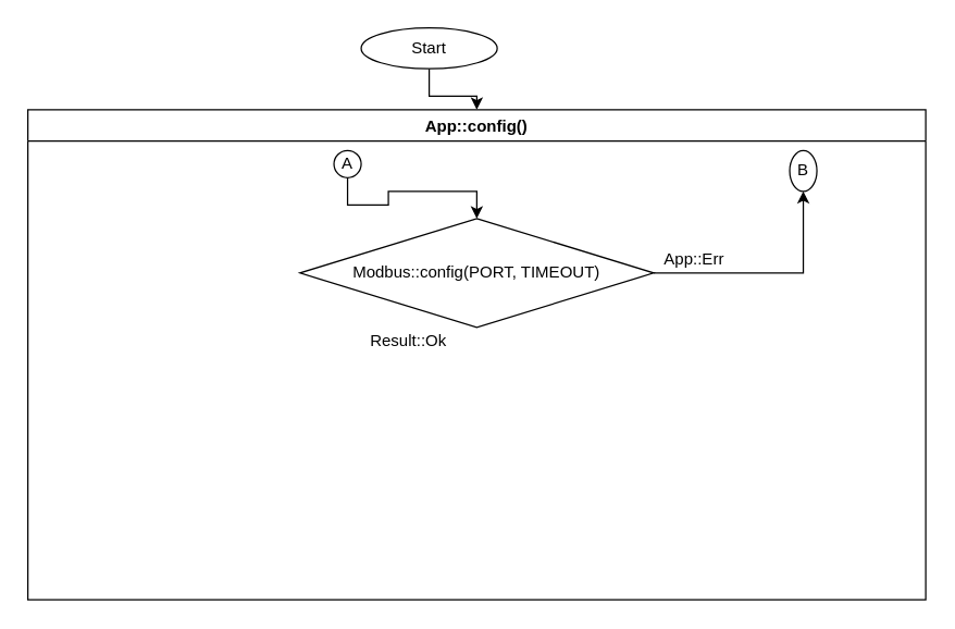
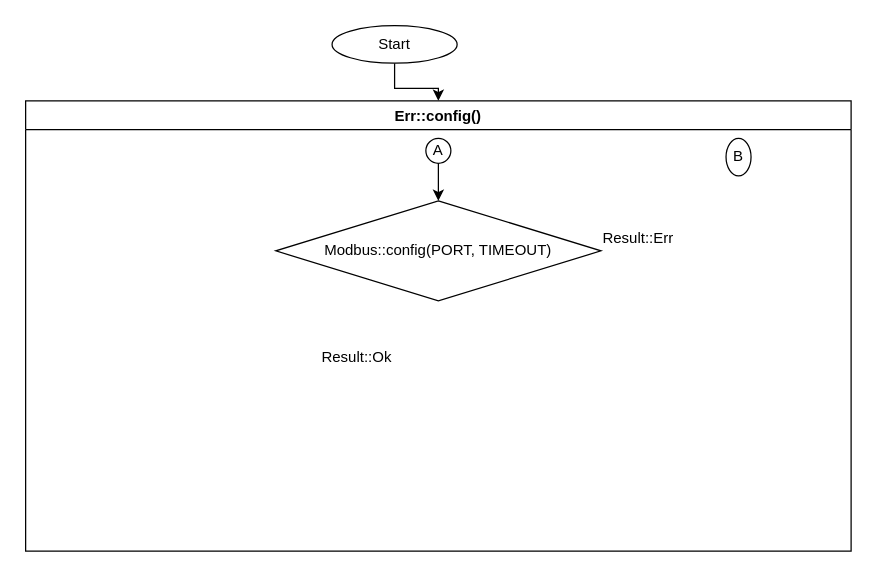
  <mxCell id="0" />
  <mxCell id="1" parent="0" />
  <mxCell id="2" style="edgeStyle=orthogonalEdgeStyle;rounded=0;orthogonalLoop=1;jettySize=auto;html=1;exitX=0.5;exitY=1;exitDx=0;exitDy=0;entryX=0.5;entryY=0;entryDx=0;entryDy=0;" edge="1" parent="1" source="3" target="4"><mxGeometry relative="1" as="geometry" /></mxCell>
  <mxCell id="3" value="Start" style="ellipse;whiteSpace=wrap;html=1;" vertex="1" parent="1"><mxGeometry x="265" y="20" width="100" height="30" as="geometry" /></mxCell>
- <mxCell id="4" value="App::config()" style="swimlane;" vertex="1" parent="1"><mxGeometry x="20" y="80" width="660" height="360" as="geometry" /></mxCell>
+ <mxCell id="4" value="Err::config()" style="swimlane;" vertex="1" parent="1"><mxGeometry x="20" y="80" width="660" height="360" as="geometry" /></mxCell>
  <mxCell id="5" style="edgeStyle=orthogonalEdgeStyle;rounded=0;orthogonalLoop=1;jettySize=auto;html=1;exitX=0.5;exitY=1;exitDx=0;exitDy=0;entryX=0.5;entryY=0;entryDx=0;entryDy=0;" edge="1" parent="4" source="6" target="8"><mxGeometry relative="1" as="geometry" /></mxCell>
- <mxCell id="6" value="A" style="ellipse;whiteSpace=wrap;html=1;" vertex="1" parent="4"><mxGeometry x="225" y="30" width="20" height="20" as="geometry" /></mxCell>
- <mxCell id="7" style="edgeStyle=orthogonalEdgeStyle;rounded=0;orthogonalLoop=1;jettySize=auto;html=1;exitX=1;exitY=0.5;exitDx=0;exitDy=0;" edge="1" parent="4" source="8" target="9"><mxGeometry relative="1" as="geometry" /></mxCell>
+ <mxCell id="6" value="A" style="ellipse;whiteSpace=wrap;html=1;" vertex="1" parent="4"><mxGeometry x="320" y="30" width="20" height="20" as="geometry" /></mxCell>
  <mxCell id="8" value="Modbus::config(PORT, TIMEOUT)" style="rhombus;whiteSpace=wrap;html=1;" vertex="1" parent="4"><mxGeometry x="200" y="80" width="260" height="80" as="geometry" /></mxCell>
  <mxCell id="9" value="B" style="ellipse;whiteSpace=wrap;html=1;" vertex="1" parent="4"><mxGeometry x="560" y="30" width="20" height="30" as="geometry" /></mxCell>
- <mxCell id="10" value="App::Err" style="text;strokeColor=none;align=center;fillColor=none;html=1;verticalAlign=middle;whiteSpace=wrap;rounded=0;" vertex="1" parent="4"><mxGeometry x="450" y="100" width="80" height="20" as="geometry" /></mxCell>
- <mxCell id="11" value="Result::Ok" style="text;strokeColor=none;align=center;fillColor=none;html=1;verticalAlign=middle;whiteSpace=wrap;rounded=0;" vertex="1" parent="4"><mxGeometry x="240" y="160" width="80" height="20" as="geometry" /></mxCell>
+ <mxCell id="10" value="Result::Err" style="text;strokeColor=none;align=center;fillColor=none;html=1;verticalAlign=middle;whiteSpace=wrap;rounded=0;" vertex="1" parent="4"><mxGeometry x="450" y="100" width="80" height="20" as="geometry" /></mxCell>
+ <mxCell id="11" value="Result::Ok" style="text;strokeColor=none;align=center;fillColor=none;html=1;verticalAlign=middle;whiteSpace=wrap;rounded=0;" vertex="1" parent="4"><mxGeometry x="225" y="195" width="80" height="20" as="geometry" /></mxCell>
